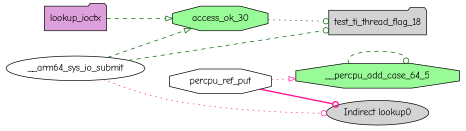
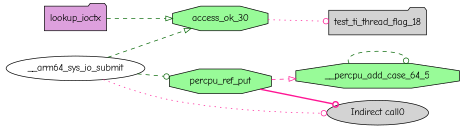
  digraph {
    fontname="Comic Neue"
    rankdir=LR
    node [fillcolor=white fontname="Comic Neue" shape=octagon style=filled]
    edge [arrowhead=odot color=darkgreen fontname="Comic Neue" style=dashed]
    __arm64_sys_io_submit [shape=ellipse]
    access_ok_30 [fillcolor=palegreen]
-   percpu_ref_put
-   "Indirect call0" [fillcolor=lightgrey shape=ellipse label="Indirect lookup0"]
+   percpu_ref_put [fillcolor=palegreen]
+   "Indirect call0" [fillcolor=lightgrey shape=ellipse]
    test_ti_thread_flag_18 [fillcolor=lightgrey shape=folder]
    lookup_ioctx [fillcolor=plum shape=folder]
    __percpu_add_case_64_5 [fillcolor=palegreen]
    __arm64_sys_io_submit -> access_ok_30 [arrowhead=onormal edgeid=1]
-   __arm64_sys_io_submit -> test_ti_thread_flag_18 [edgeid=5]
+   __arm64_sys_io_submit -> percpu_ref_put [edgeid=5]
    __arm64_sys_io_submit -> "Indirect call0" [color=deeppink edgeid=3 style=dotted]
-   access_ok_30 -> test_ti_thread_flag_18 [edgeid=2 style=dotted]
+   access_ok_30 -> test_ti_thread_flag_18 [color=deeppink edgeid=2 style=dotted]
    percpu_ref_put -> "Indirect call0" [color=deeppink edgeid=6 style=bold]
-   percpu_ref_put -> __percpu_add_case_64_5 [arrowhead=onormal color=deeppink edgeid=8 style=dotted]
+   percpu_ref_put -> __percpu_add_case_64_5 [arrowhead=onormal color=deeppink edgeid=8]
    lookup_ioctx -> access_ok_30 [arrowhead=onormal edgeid=4]
    __percpu_add_case_64_5 -> __percpu_add_case_64_5 [edgeid=9]
  }
